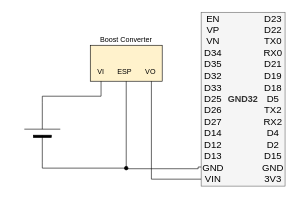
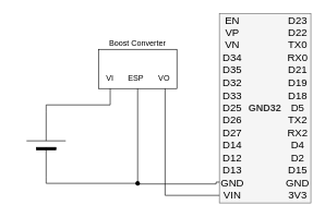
  <mxCell id="0" />
  <mxCell id="1" parent="0" />
  <mxCell id="2" value="" style="group" vertex="1" connectable="0" parent="1"><mxGeometry x="335" y="20" width="140" height="290" as="geometry" /></mxCell>
  <mxCell id="3" value="GND32" style="rounded=0;whiteSpace=wrap;snapToPoint=1;points=[[0,0,0,0,0],[0,0.06,0,0,0],[0,0.13,0,0,0],[0,0.19,0,0,0],[0,0.25,0,0,0],[0,0.31,0,0,0],[0,0.38,0,0,0],[0,0.44,0,0,0],[0,0.5,0,0,0],[0,0.56,0,0,0],[0,0.63,0,0,0],[0,0.69,0,0,0],[0,0.75,0,0,0],[0,0.81,0,0,0],[0,0.88,0,0,0],[0,0.94,0,0,0],[0,1,0,0,0],[0.25,0,0,0,0],[0.25,1,0,0,0],[0.5,0,0,0,0],[0.5,1,0,0,0],[0.75,0,0,0,0],[0.75,1,0,0,0],[1,0,0,0,0],[1,0.06,0,0,0],[1,0.13,0,0,0],[1,0.19,0,0,0],[1,0.25,0,0,0],[1,0.31,0,0,0],[1,0.38,0,0,0],[1,0.44,0,0,0],[1,0.5,0,0,0],[1,0.56,0,0,0],[1,0.63,0,0,0],[1,0.69,0,0,0],[1,0.75,0,0,0],[1,0.81,0,0,0],[1,0.88,0,0,0],[1,0.94,0,0,0],[1,1,0,0,0]];labelPosition=center;verticalLabelPosition=middle;align=center;verticalAlign=middle;horizontal=1;fontStyle=1;fontSize=15;labelBorderColor=none;labelBackgroundColor=none;textShadow=0;html=1;fontFamily=Helvetica;shadow=0;glass=0;fillColor=#f5f5f5;fontColor=#333333;strokeColor=#666666;" vertex="1" parent="2"><mxGeometry width="140" height="290" as="geometry" /></mxCell>
  <mxCell id="4" value="D23&lt;div style=&quot;font-size: 16px;&quot;&gt;D22&lt;/div&gt;&lt;div style=&quot;font-size: 16px;&quot;&gt;TX0&lt;/div&gt;&lt;div style=&quot;font-size: 16px;&quot;&gt;RX0&lt;/div&gt;&lt;div style=&quot;font-size: 16px;&quot;&gt;D21&lt;/div&gt;&lt;div style=&quot;font-size: 16px;&quot;&gt;D19&lt;/div&gt;&lt;div style=&quot;font-size: 16px;&quot;&gt;D18&lt;/div&gt;&lt;div style=&quot;font-size: 16px;&quot;&gt;D5&lt;/div&gt;&lt;div style=&quot;font-size: 16px;&quot;&gt;TX2&lt;/div&gt;&lt;div style=&quot;font-size: 16px;&quot;&gt;RX2&lt;/div&gt;&lt;div style=&quot;font-size: 16px;&quot;&gt;D4&lt;/div&gt;&lt;div style=&quot;font-size: 16px;&quot;&gt;D2&lt;/div&gt;&lt;div style=&quot;font-size: 16px;&quot;&gt;D15&lt;/div&gt;&lt;div style=&quot;font-size: 16px;&quot;&gt;GND&lt;/div&gt;&lt;div style=&quot;font-size: 16px;&quot;&gt;3V3&lt;/div&gt;" style="text;html=1;align=center;verticalAlign=middle;rounded=0;whiteSpace=wrap;spacing=2;spacingBottom=2;fontSize=16;pointerEvents=1;snapToPoint=1;connectable=1;points=[[0,0,0,0,0],[0,1,0,0,0],[0.25,0,0,0,0],[0.25,1,0,0,0],[0.5,0,0,0,0],[0.5,1,0,0,0],[0.75,0,0,0,0],[0.75,1,0,0,0],[1,0,0,0,0],[1,0.03,0,0,0],[1,0.1,0,0,0],[1,0.16,0,0,0],[1,0.23,0,0,0],[1,0.3,0,0,0],[1,0.36,0,0,0],[1,0.43,0,0,0],[1,0.5,0,0,0],[1,0.56,0,0,0],[1,0.63,0,0,0],[1,0.69,0,0,0],[1,0.76,0,0,0],[1,0.82,0,0,0],[1,0.89,0,0,0],[1,0.96,0,0,0],[1,1,0,0,0]];" vertex="1" parent="2"><mxGeometry x="100" width="40" height="290" as="geometry" /></mxCell>
  <mxCell id="5" value="EN&lt;div style=&quot;font-size: 16px;&quot;&gt;VP&lt;/div&gt;&lt;div style=&quot;font-size: 16px;&quot;&gt;VN&lt;/div&gt;&lt;div style=&quot;font-size: 16px;&quot;&gt;D34&lt;/div&gt;&lt;div style=&quot;font-size: 16px;&quot;&gt;D35&lt;/div&gt;&lt;div style=&quot;font-size: 16px;&quot;&gt;D32&lt;/div&gt;&lt;div style=&quot;font-size: 16px;&quot;&gt;D33&lt;/div&gt;&lt;div style=&quot;font-size: 16px;&quot;&gt;D25&lt;/div&gt;&lt;div style=&quot;font-size: 16px;&quot;&gt;D26&lt;/div&gt;&lt;div style=&quot;font-size: 16px;&quot;&gt;D27&lt;/div&gt;&lt;div style=&quot;font-size: 16px;&quot;&gt;D14&lt;/div&gt;&lt;div style=&quot;font-size: 16px;&quot;&gt;D12&lt;/div&gt;&lt;div style=&quot;font-size: 16px;&quot;&gt;D13&lt;/div&gt;&lt;div style=&quot;font-size: 16px;&quot;&gt;GND&lt;/div&gt;&lt;div style=&quot;font-size: 16px;&quot;&gt;VIN&lt;/div&gt;" style="text;html=1;align=center;verticalAlign=middle;whiteSpace=wrap;rounded=0;fontSize=16;movable=1;resizable=1;rotatable=1;deletable=1;editable=1;locked=0;connectable=1;points=[[0,0,0,0,0],[0,0.03,0,0,0],[0,0.1,0,0,0],[0,0.16,0,0,0],[0,0.23,0,0,0],[0,0.3,0,0,0],[0,0.36,0,0,0],[0,0.43,0,0,0],[0,0.5,0,0,0],[0,0.56,0,0,0],[0,0.63,0,0,0],[0,0.69,0,0,0],[0,0.76,0,0,0],[0,0.82,0,0,0],[0,0.89,0,0,0],[0,0.96,0,0,0],[0,1,0,0,0],[0.25,0,0,0,0],[0.25,1,0,0,0],[0.5,0,0,0,0],[0.5,1,0,0,0],[0.75,0,0,0,0],[0.75,1,0,0,0],[1,0,0,0,0],[1,1,0,0,0]];spacingBottom=2;snapToPoint=1;" vertex="1" parent="2"><mxGeometry width="40" height="290" as="geometry" /></mxCell>
  <mxCell id="6" value="" style="verticalLabelPosition=bottom;shadow=0;dashed=0;align=center;fillColor=strokeColor;html=1;verticalAlign=top;strokeWidth=1;shape=mxgraph.electrical.miscellaneous.monocell_battery;rotation=-90;" vertex="1" parent="1"><mxGeometry x="20" y="190" width="100" height="60" as="geometry" /></mxCell>
- <mxCell id="7" value="Boost Converter" style="rounded=0;whiteSpace=wrap;html=1;verticalAlign=bottom;labelPosition=center;verticalLabelPosition=top;align=center;fillColor=#fff2cc;" vertex="1" parent="1"><mxGeometry x="150" y="75" width="120" height="60" as="geometry" /></mxCell>
+ <mxCell id="7" value="Boost Converter" style="rounded=0;whiteSpace=wrap;html=1;verticalAlign=bottom;labelPosition=center;verticalLabelPosition=top;align=center;" vertex="1" parent="1"><mxGeometry x="150" y="75" width="120" height="60" as="geometry" /></mxCell>
  <mxCell id="8" value="&lt;div style=&quot;&quot;&gt;&lt;span style=&quot;background-color: initial;&quot;&gt;VI&lt;/span&gt;&lt;span style=&quot;background-color: initial; white-space: pre;&quot;&gt;&#09;&lt;/span&gt;&lt;span style=&quot;background-color: initial;&quot;&gt;&amp;nbsp; ESP&lt;/span&gt;&lt;span style=&quot;background-color: initial; white-space: pre;&quot;&gt;&#09;&lt;/span&gt;&lt;span style=&quot;background-color: initial;&quot;&gt;VO&lt;/span&gt;&lt;/div&gt;" style="text;html=1;align=left;verticalAlign=middle;whiteSpace=wrap;rounded=0;spacingLeft=10;points=[[0,0,0,0,0],[0,0.25,0,0,0],[0,0.5,0,0,0],[0,0.75,0,0,0],[0,1,0,0,0],[0.15,1,0,0,0],[0.25,0,0,0,0],[0.5,0,0,0,0],[0.5,1,0,0,0],[0.75,0,0,0,0],[0.85,1,0,0,0],[1,0,0,0,0],[1,0.25,0,0,0],[1,0.5,0,0,0],[1,0.75,0,0,0],[1,1,0,0,0]];" vertex="1" parent="1"><mxGeometry x="150" y="105" width="120" height="30" as="geometry" /></mxCell>
  <mxCell id="9" style="edgeStyle=orthogonalEdgeStyle;rounded=0;orthogonalLoop=1;jettySize=auto;html=1;exitX=0;exitY=0.5;exitDx=0;exitDy=0;exitPerimeter=0;entryX=0.5;entryY=1;entryDx=0;entryDy=0;entryPerimeter=0;endArrow=none;endFill=0;" edge="1" parent="1" source="6" target="8"><mxGeometry relative="1" as="geometry"><Array as="points"><mxPoint x="70" y="280" /><mxPoint x="210" y="280" /></Array></mxGeometry></mxCell>
  <mxCell id="10" style="edgeStyle=orthogonalEdgeStyle;rounded=0;orthogonalLoop=1;jettySize=auto;html=1;exitX=1;exitY=0.5;exitDx=0;exitDy=0;exitPerimeter=0;entryX=0.15;entryY=1;entryDx=0;entryDy=0;entryPerimeter=0;endArrow=none;endFill=0;" edge="1" parent="1" source="6" target="8"><mxGeometry relative="1" as="geometry"><Array as="points"><mxPoint x="70" y="160" /><mxPoint x="168" y="160" /></Array></mxGeometry></mxCell>
  <mxCell id="11" style="edgeStyle=orthogonalEdgeStyle;rounded=0;orthogonalLoop=1;jettySize=auto;html=1;exitX=0;exitY=0.96;exitDx=0;exitDy=0;exitPerimeter=0;entryX=0.85;entryY=1;entryDx=0;entryDy=0;entryPerimeter=0;endArrow=none;endFill=0;" edge="1" parent="1" source="5" target="8"><mxGeometry relative="1" as="geometry" /></mxCell>
  <mxCell id="12" value="" style="endArrow=none;html=1;rounded=0;entryX=0;entryY=0.89;entryDx=0;entryDy=0;entryPerimeter=0;startArrow=oval;startFill=1;edgeStyle=orthogonalEdgeStyle;" edge="1" parent="1" target="5"><mxGeometry width="50" height="50" relative="1" as="geometry"><mxPoint x="210" y="280" as="sourcePoint" /><mxPoint x="300" y="170" as="targetPoint" /><Array as="points"><mxPoint x="210" y="281" /><mxPoint x="330" y="281" /><mxPoint x="330" y="278" /></Array></mxGeometry></mxCell>
